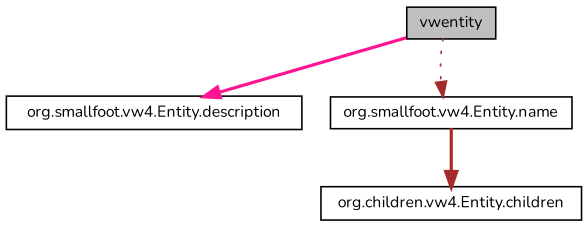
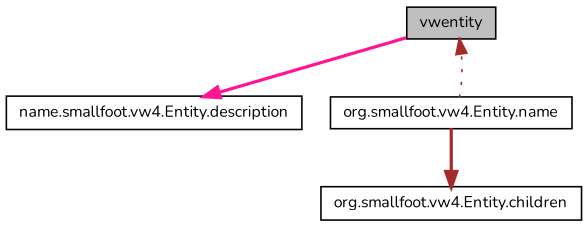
  digraph {
    fontname=Nunito
    rankdir=TB
    node [color=black fillcolor=white fontname=Nunito fontsize=10 shape=record style=filled]
    edge [color=brown fontname=Nunito fontsize=10 labelfontname=Helvetica labelfontsize=10 style=bold]
    n1 [fillcolor=grey75 fontcolor=black height=0.2 label=vwentity width=0.4]
-   n2 [height=0.2 label="org.smallfoot.vw4.Entity.description" width=0.4]
+   n2 [height=0.2 label="name.smallfoot.vw4.Entity.description" width=0.4]
    n3 [height=0.2 label="org.smallfoot.vw4.Entity.name" width=0.4]
-   n4 [height=0.2 label="org.children.vw4.Entity.children" width=0.4]
+   n4 [height=0.2 label="org.smallfoot.vw4.Entity.children" width=0.4]
    n1 -> n2 [color=deeppink]
-   n1 -> n3 [style=dotted]
+   n3 -> n1 [style=dotted]
    n3 -> n4
  }
